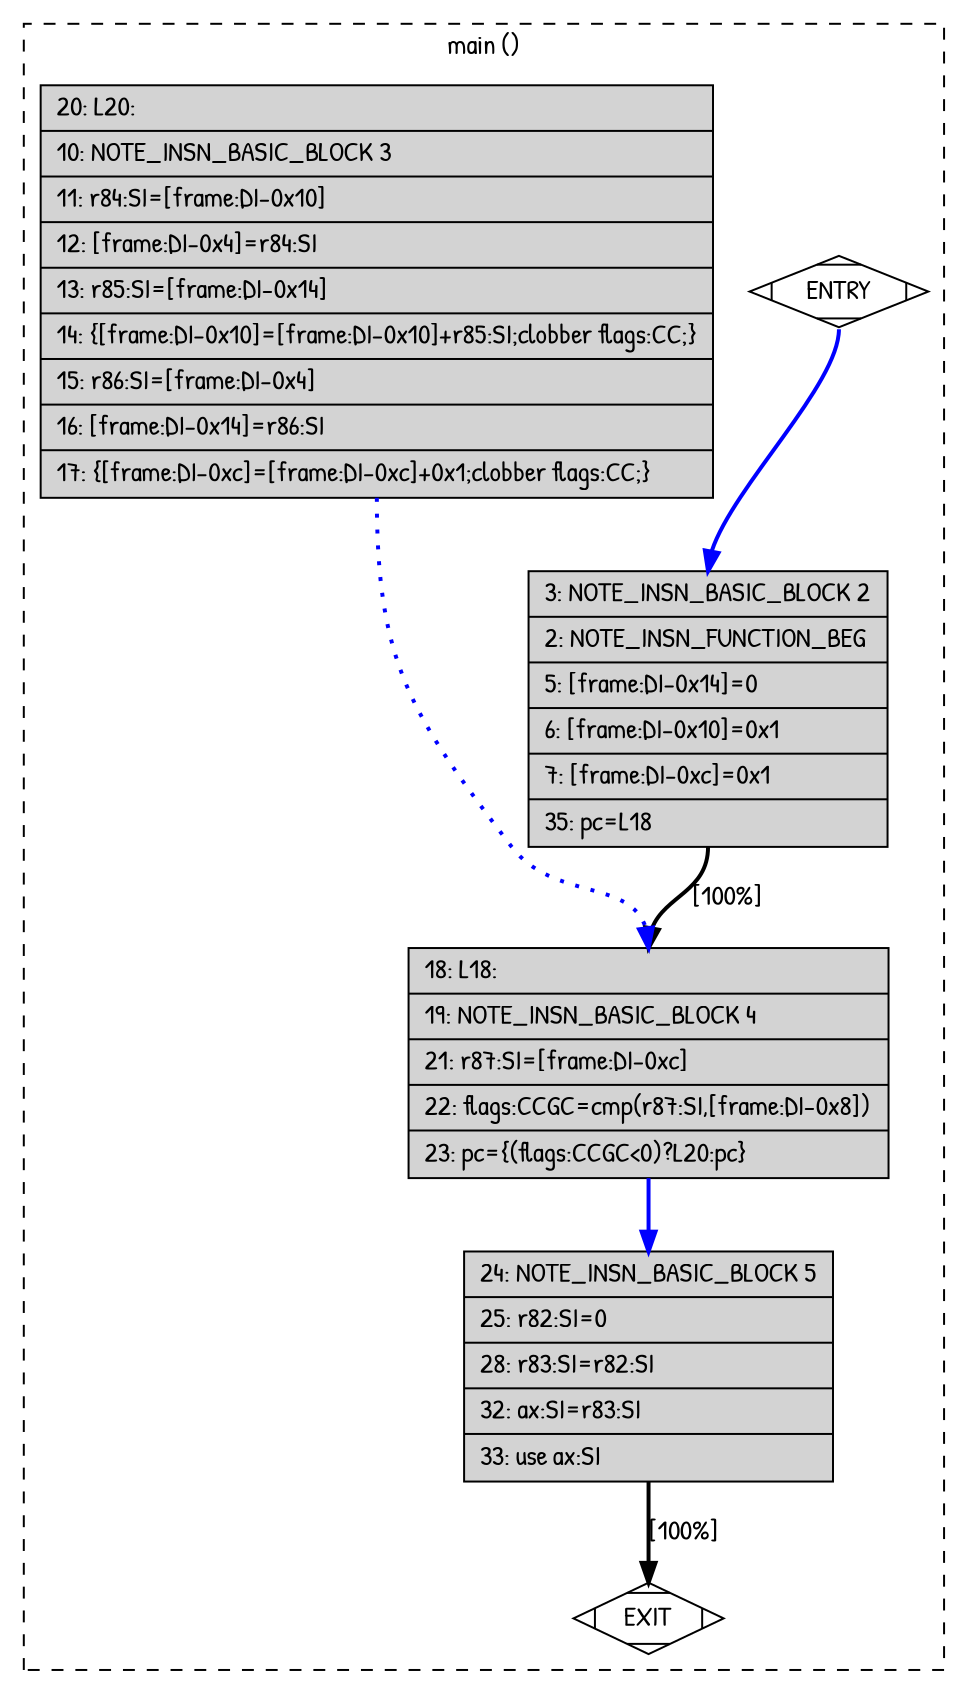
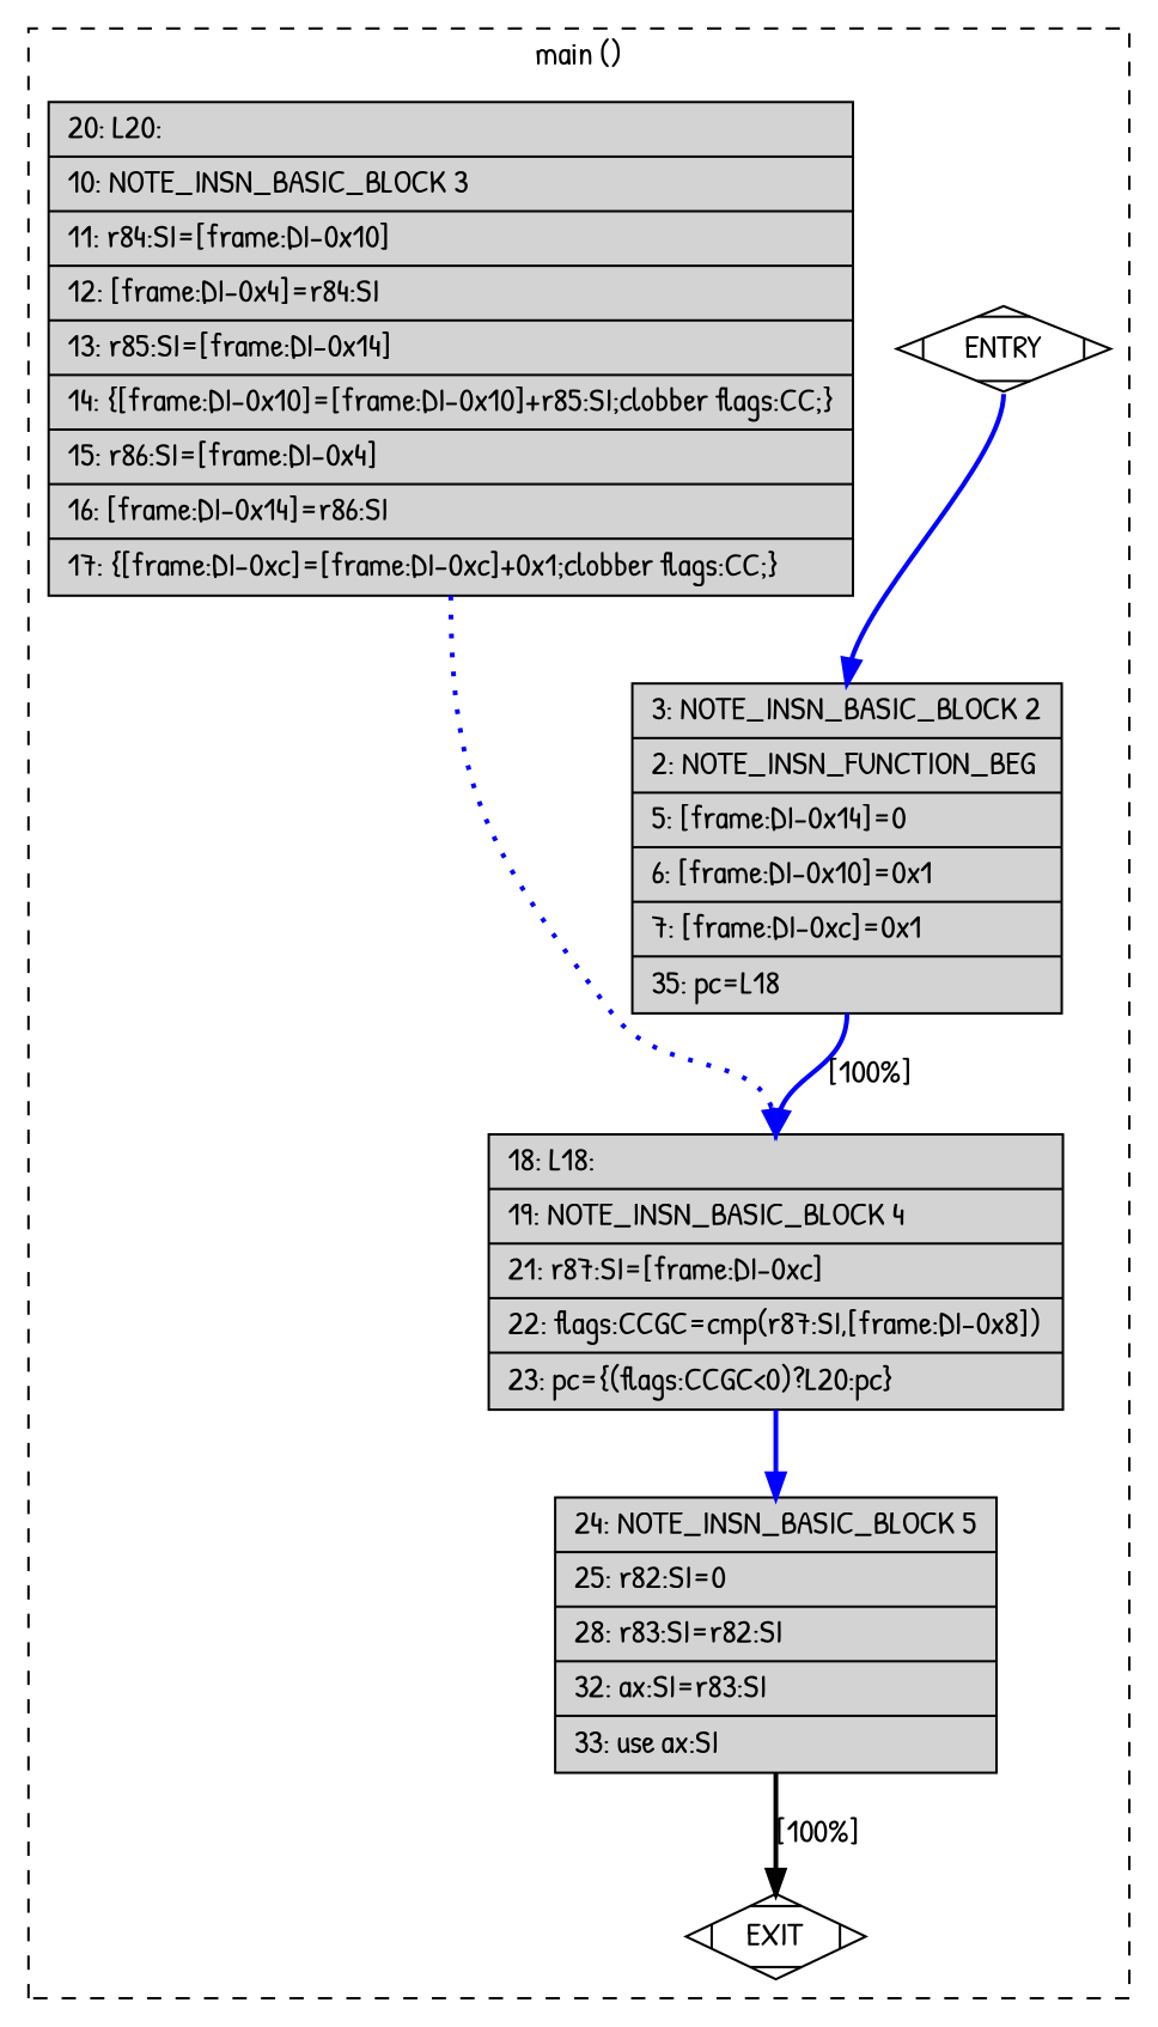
  digraph {
    fontname="Patrick Hand"
    node [fillcolor=lightgrey fontname="Patrick Hand" shape=record style=filled]
    edge [color=blue constraint=true fontname="Patrick Hand" headport=n style="solid,bold" tailport=s weight=100]
    n1 [fillcolor=white label=ENTRY shape=Mdiamond]
    n2 [label="{\ \ \ \ 3:\ NOTE_INSN_BASIC_BLOCK\ 2\l|\ \ \ \ 2:\ NOTE_INSN_FUNCTION_BEG\l|\ \ \ \ 5:\ [frame:DI-0x14]=0\l|\ \ \ \ 6:\ [frame:DI-0x10]=0x1\l|\ \ \ \ 7:\ [frame:DI-0xc]=0x1\l|\ \ \ 35:\ pc=L18\l}"]
    n3 [fillcolor=white label=EXIT shape=Mdiamond]
    n4 [label="{\ \ \ 18:\ L18:\l|\ \ \ 19:\ NOTE_INSN_BASIC_BLOCK\ 4\l|\ \ \ 21:\ r87:SI=[frame:DI-0xc]\l|\ \ \ 22:\ flags:CCGC=cmp(r87:SI,[frame:DI-0x8])\l|\ \ \ 23:\ pc=\{(flags:CCGC\<0)?L20:pc\}\l}"]
    n5 [label="{\ \ \ 24:\ NOTE_INSN_BASIC_BLOCK\ 5\l|\ \ \ 25:\ r82:SI=0\l|\ \ \ 28:\ r83:SI=r82:SI\l|\ \ \ 32:\ ax:SI=r83:SI\l|\ \ \ 33:\ use\ ax:SI\l}"]
    n6 [label="{\ \ \ 20:\ L20:\l|\ \ \ 10:\ NOTE_INSN_BASIC_BLOCK\ 3\l|\ \ \ 11:\ r84:SI=[frame:DI-0x10]\l|\ \ \ 12:\ [frame:DI-0x4]=r84:SI\l|\ \ \ 13:\ r85:SI=[frame:DI-0x14]\l|\ \ \ 14:\ \{[frame:DI-0x10]=[frame:DI-0x10]+r85:SI;clobber\ flags:CC;\}\l|\ \ \ 15:\ r86:SI=[frame:DI-0x4]\l|\ \ \ 16:\ [frame:DI-0x14]=r86:SI\l|\ \ \ 17:\ \{[frame:DI-0xc]=[frame:DI-0xc]+0x1;clobber\ flags:CC;\}\l}"]
    subgraph cluster_1 {
      color=black
      label="main ()"
      style=dashed
      n1
      n2
      n3
      n4
      n5
      n6
    }
    n1 -> n2
    n1 -> n3 [style=invis color="" weight=""]
-   n2 -> n4 [color=black label="[100%]" weight=10]
+   n2 -> n4 [label="[100%]" weight=10]
    n4 -> n5
    n5 -> n3 [color=black label="[100%]"]
    n6 -> n4 [constraint=false style="dotted,bold" weight=10]
  }
